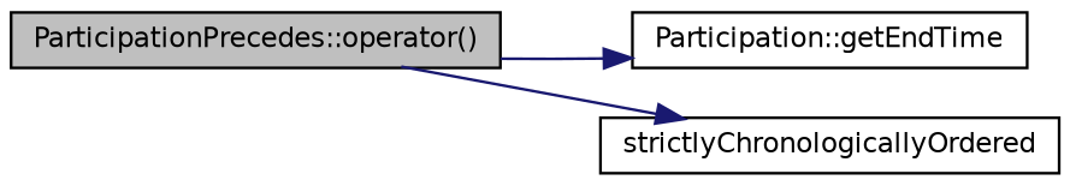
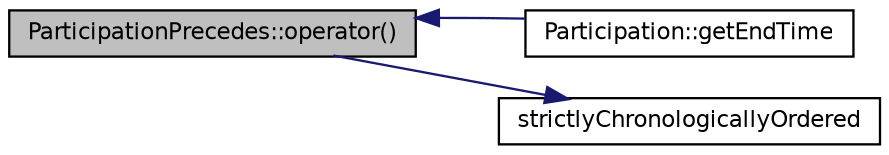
  digraph {
    rankdir=LR
    node [color=black fillcolor=white fontname=Helvetica fontsize=10 shape=record style=filled]
    edge [color=midnightblue fontname=Helvetica fontsize=10 labelfontname=Helvetica labelfontsize=10 style=solid]
    n1 [fillcolor=grey75 fontcolor=black height=0.2 label="ParticipationPrecedes::operator()" width=0.4]
    n2 [height=0.2 label="Participation::getEndTime" width=0.4]
    n3 [height=0.2 label=strictlyChronologicallyOrdered width=0.4]
-   n1 -> n2
+   n2 -> n1
    n1 -> n3
  }
